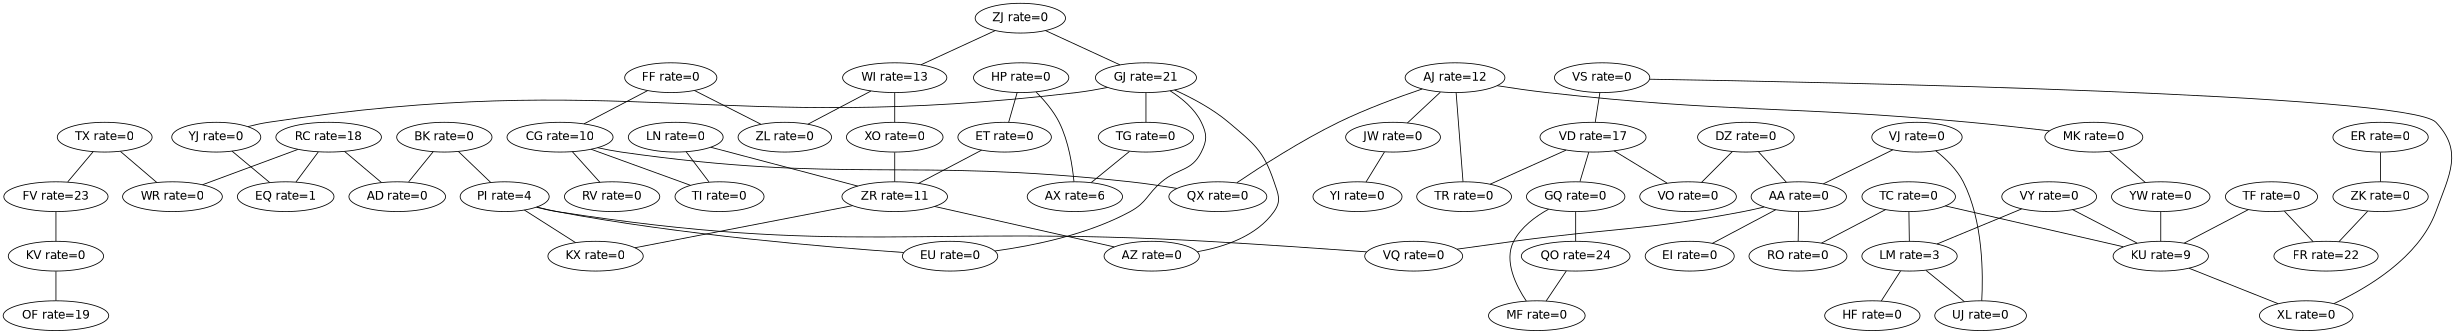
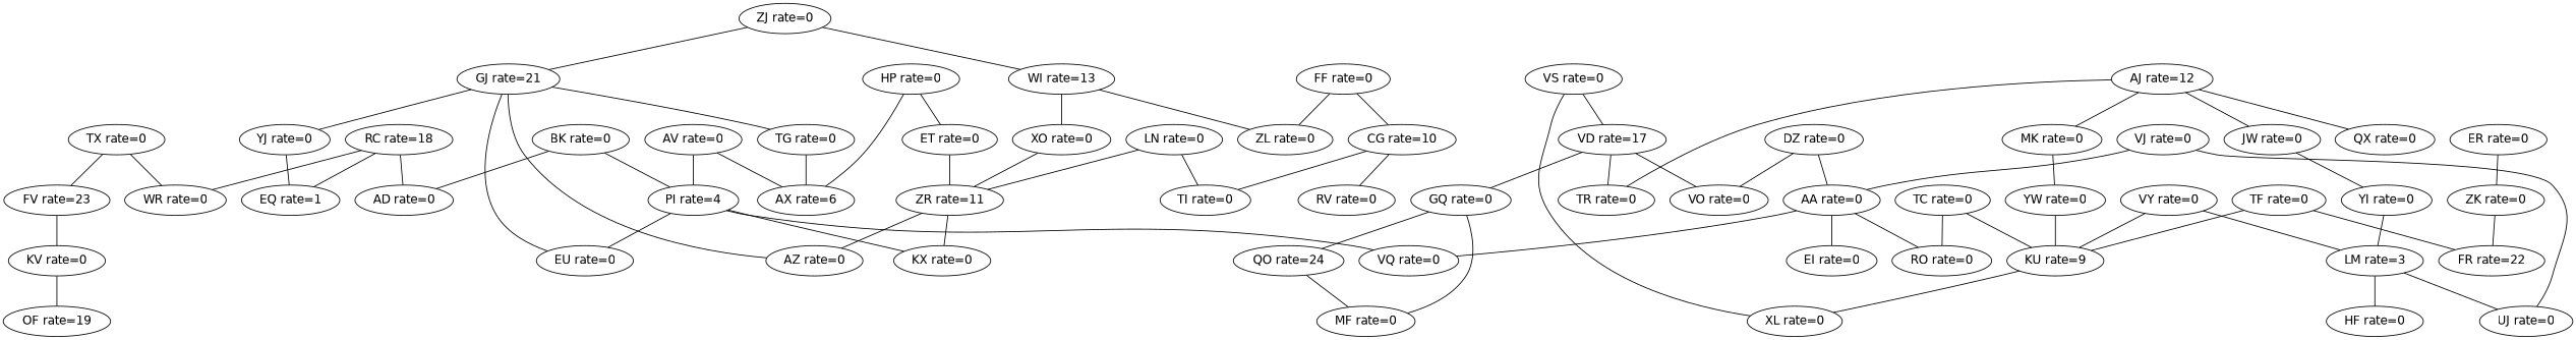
  strict graph {
    fontname="DejaVu Sans"
    node [fontname="DejaVu Sans"]
    edge [fontname="DejaVu Sans"]
+   n1 [label="AV rate=0"]
    n2 [label="PI rate=4"]
    n3 [label="AX rate=6"]
    n4 [label="EU rate=0"]
    n5 [label="KX rate=0"]
    n6 [label="VQ rate=0"]
    n7 [label="VD rate=17"]
    n8 [label="TR rate=0"]
    n9 [label="VO rate=0"]
    n10 [label="GQ rate=0"]
    n11 [label="HF rate=0"]
    n12 [label="FF rate=0"]
    n13 [label="CG rate=10"]
    n14 [label="ZL rate=0"]
    n15 [label="TI rate=0"]
    n16 [label="QX rate=0"]
    n17 [label="RV rate=0"]
    n18 [label="RC rate=18"]
    n19 [label="EQ rate=1"]
    n20 [label="WR rate=0"]
    n21 [label="AD rate=0"]
    n22 [label="ZJ rate=0"]
    n23 [label="GJ rate=21"]
    n24 [label="WI rate=13"]
    n25 [label="YJ rate=0"]
    n26 [label="TG rate=0"]
    n27 [label="AZ rate=0"]
    n28 [label="XO rate=0"]
    n29 [label="VJ rate=0"]
    n30 [label="AA rate=0"]
    n31 [label="UJ rate=0"]
    n32 [label="RO rate=0"]
    n33 [label="EI rate=0"]
    n34 [label="ER rate=0"]
    n35 [label="ZK rate=0"]
    n36 [label="QO rate=24"]
    n37 [label="MF rate=0"]
    n38 [label="FR rate=22"]
    n39 [label="LN rate=0"]
    n40 [label="ZR rate=11"]
    n41 [label="LM rate=3"]
    n42 [label="AJ rate=12"]
    n43 [label="JW rate=0"]
    n44 [label="MK rate=0"]
    n45 [label="YI rate=0"]
    n46 [label="YW rate=0"]
    n47 [label="VS rate=0"]
    n48 [label="XL rate=0"]
    n49 [label="TX rate=0"]
    n50 [label="FV rate=23"]
    n51 [label="KV rate=0"]
    n52 [label="HP rate=0"]
    n53 [label="ET rate=0"]
    n54 [label="BK rate=0"]
    n55 [label="VY rate=0"]
    n56 [label="KU rate=9"]
    n57 [label="DZ rate=0"]
    n58 [label="TF rate=0"]
    n59 [label="TC rate=0"]
    n60 [label="OF rate=19"]
+   n1 -- n2
+   n1 -- n3
    n2 -- n4
    n2 -- n5
    n2 -- n6
    n7 -- n8
    n7 -- n9
    n7 -- n10
    n10 -- n36
    n10 -- n37
    n12 -- n13
    n12 -- n14
    n13 -- n15
-   n13 -- n16
    n13 -- n17
    n18 -- n19
    n18 -- n20
    n18 -- n21
    n22 -- n23
    n22 -- n24
    n23 -- n4
    n23 -- n25
    n23 -- n26
    n23 -- n27
    n24 -- n14
    n24 -- n28
    n25 -- n19
    n26 -- n3
    n28 -- n40
    n29 -- n30
    n29 -- n31
    n30 -- n6
    n30 -- n32
    n30 -- n33
    n34 -- n35
    n35 -- n38
    n36 -- n37
    n39 -- n15
    n39 -- n40
    n40 -- n5
    n40 -- n27
    n41 -- n11
    n41 -- n31
    n42 -- n8
    n42 -- n16
    n42 -- n43
    n42 -- n44
    n43 -- n45
    n44 -- n46
-   n59 -- n41
+   n45 -- n41
    n46 -- n56
    n47 -- n7
    n47 -- n48
    n49 -- n20
    n49 -- n50
    n50 -- n51
    n51 -- n60
    n52 -- n3
    n52 -- n53
    n53 -- n40
    n54 -- n2
    n54 -- n21
    n55 -- n41
    n55 -- n56
    n56 -- n48
    n57 -- n9
    n57 -- n30
    n58 -- n38
    n58 -- n56
    n59 -- n32
    n59 -- n56
  }
